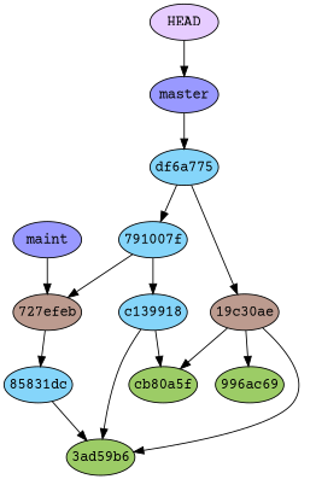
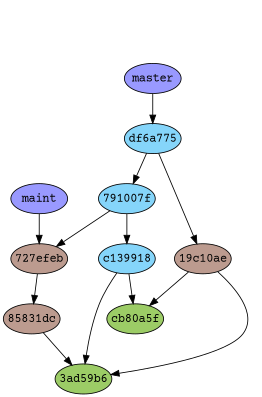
  digraph {
    fontname="Courier Prime"
    node [fillcolor="#9ccc66" fixedsize=true fontname="Courier Prime" style=filled]
    edge [fontname="Courier Prime"]
    n1 [label="3ad59b6" width=0.95]
-   n2 [label="996ac69" width=0.95]
    n3 [label=cb80a5f width=0.95]
-   n4 [fillcolor="#bc9b8f" label="19c30ae" width=0.95]
-   n5 [fillcolor="#85d5fa" label="85831dc" width=0.95]
+   n4 [fillcolor="#bc9b8f" label="19c10ae" width=0.95]
+   n5 [fillcolor="#bc9b8f" label="85831dc" width=0.95]
    n6 [fillcolor="#85d5fa" label=c139918 width=0.95]
    n7 [fillcolor="#bc9b8f" label="727efeb" width=0.95]
    n8 [fillcolor="#85d5fa" label="791007f" width=0.95]
    n9 [fillcolor="#85d5fa" label=df6a775 width=0.95]
    n10 [fillcolor="#9999ff" label=maint width=0.95]
    n11 [fillcolor="#9999ff" label=master width=0.95]
-   n12 [fillcolor="#e6ccff" label=HEAD width=0.95]
    n4 -> n1
-   n4 -> n2
    n4 -> n3
    n5 -> n1
    n6 -> n1
    n6 -> n3
    n7 -> n5
    n8 -> n6
    n8 -> n7
    n9 -> n4
    n9 -> n8
    n10 -> n7
    n11 -> n9
-   n12 -> n11
  }
